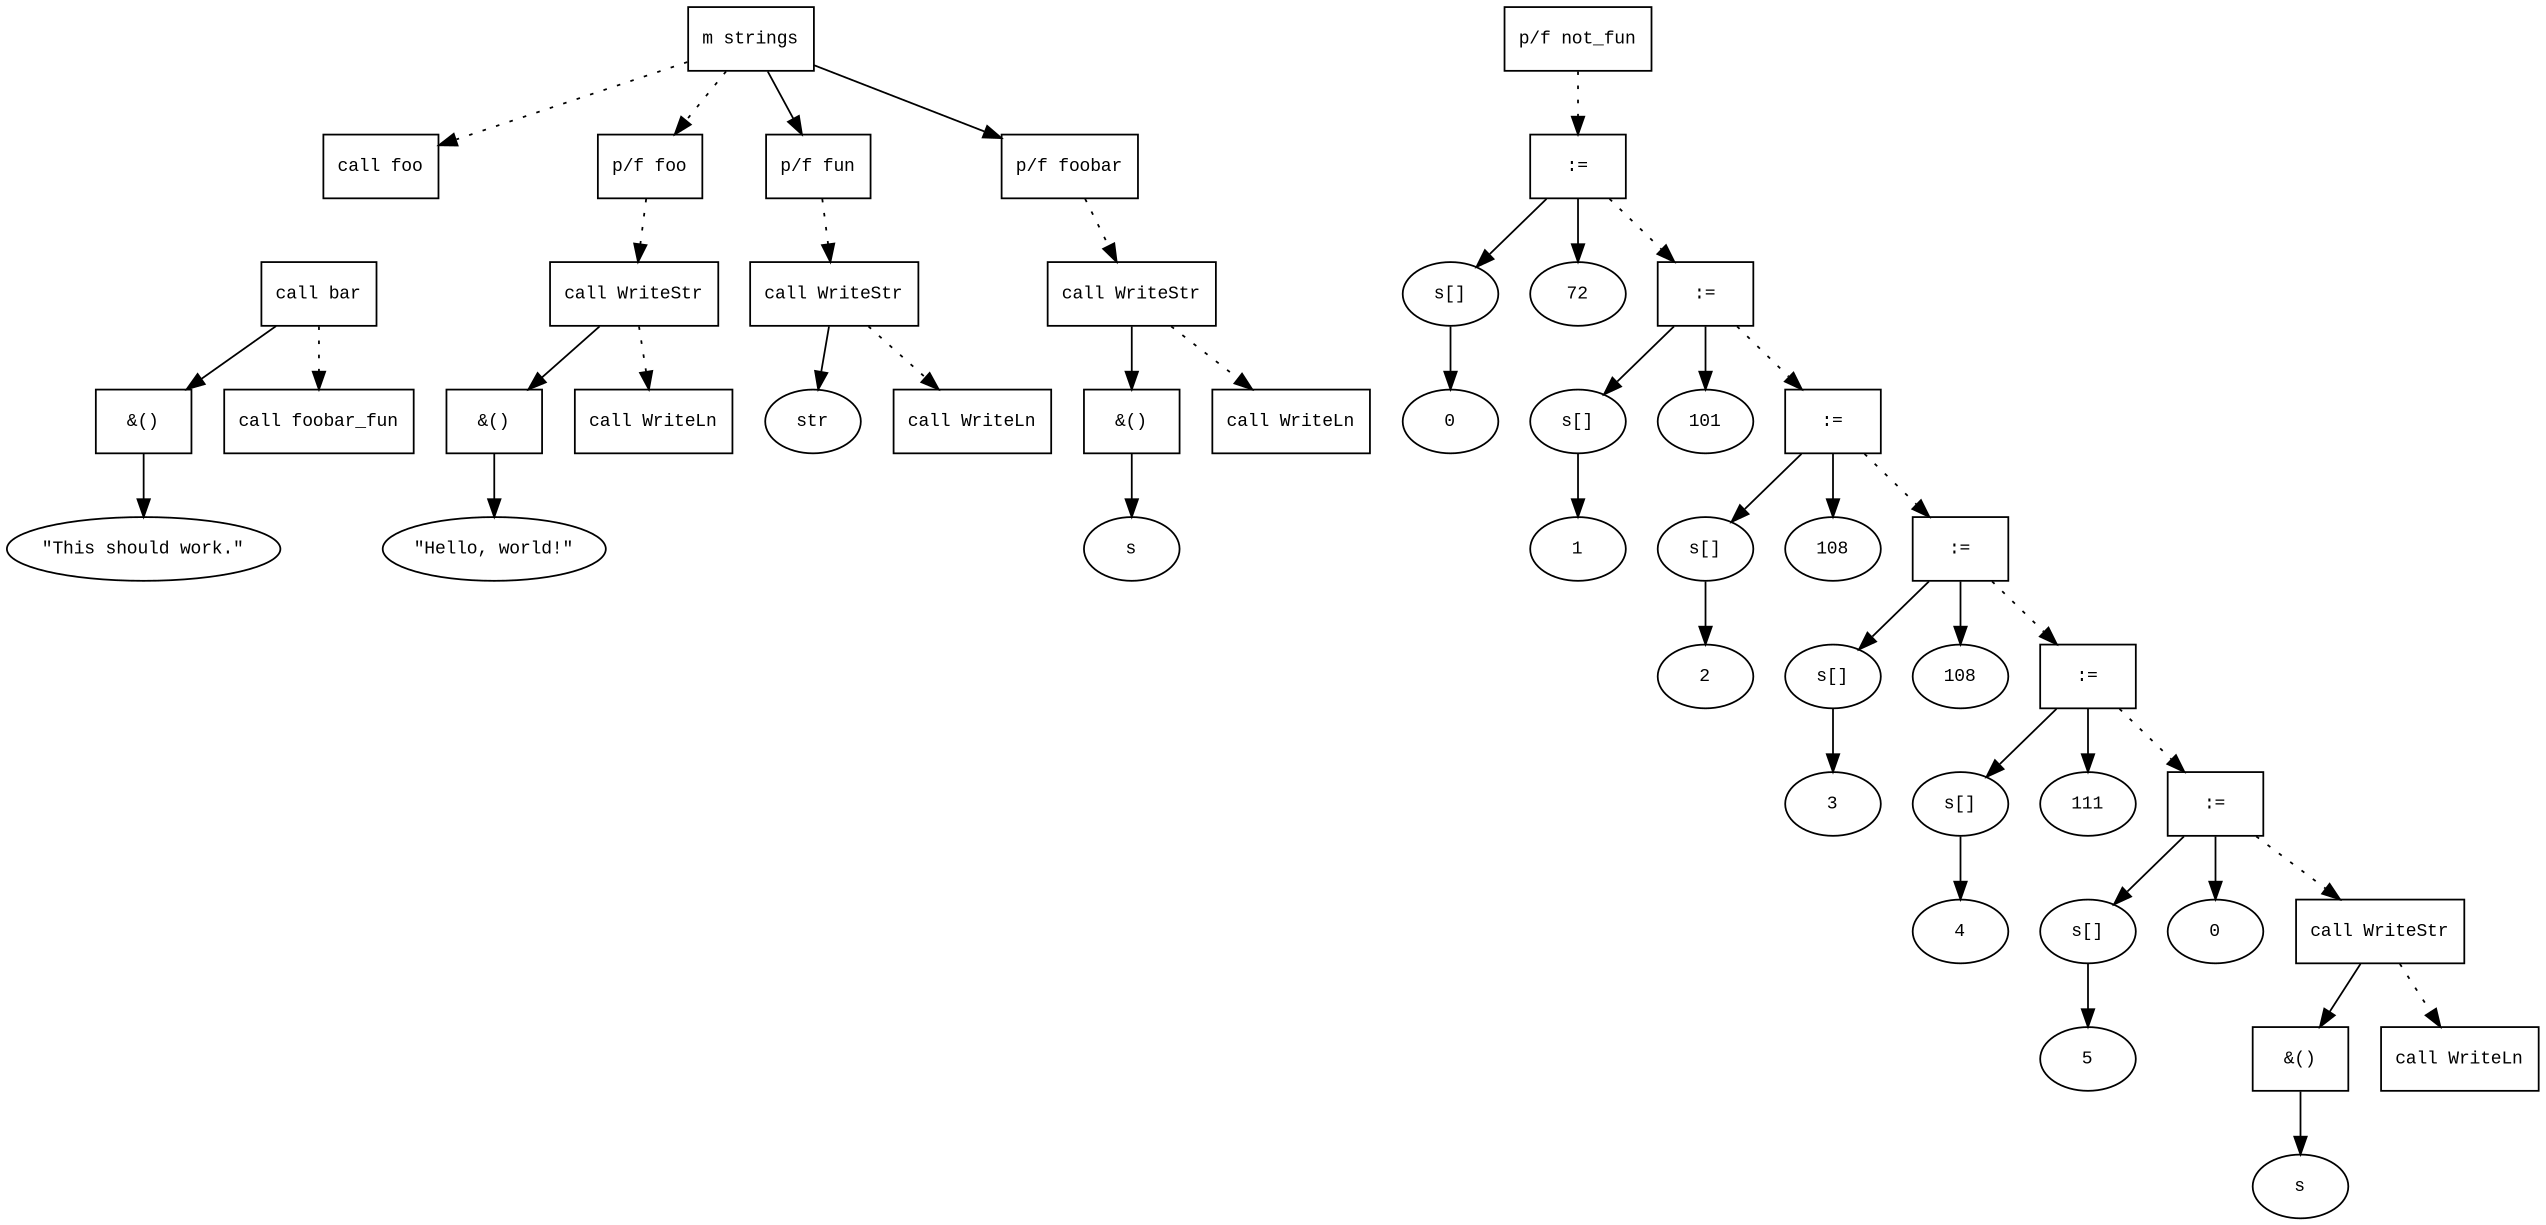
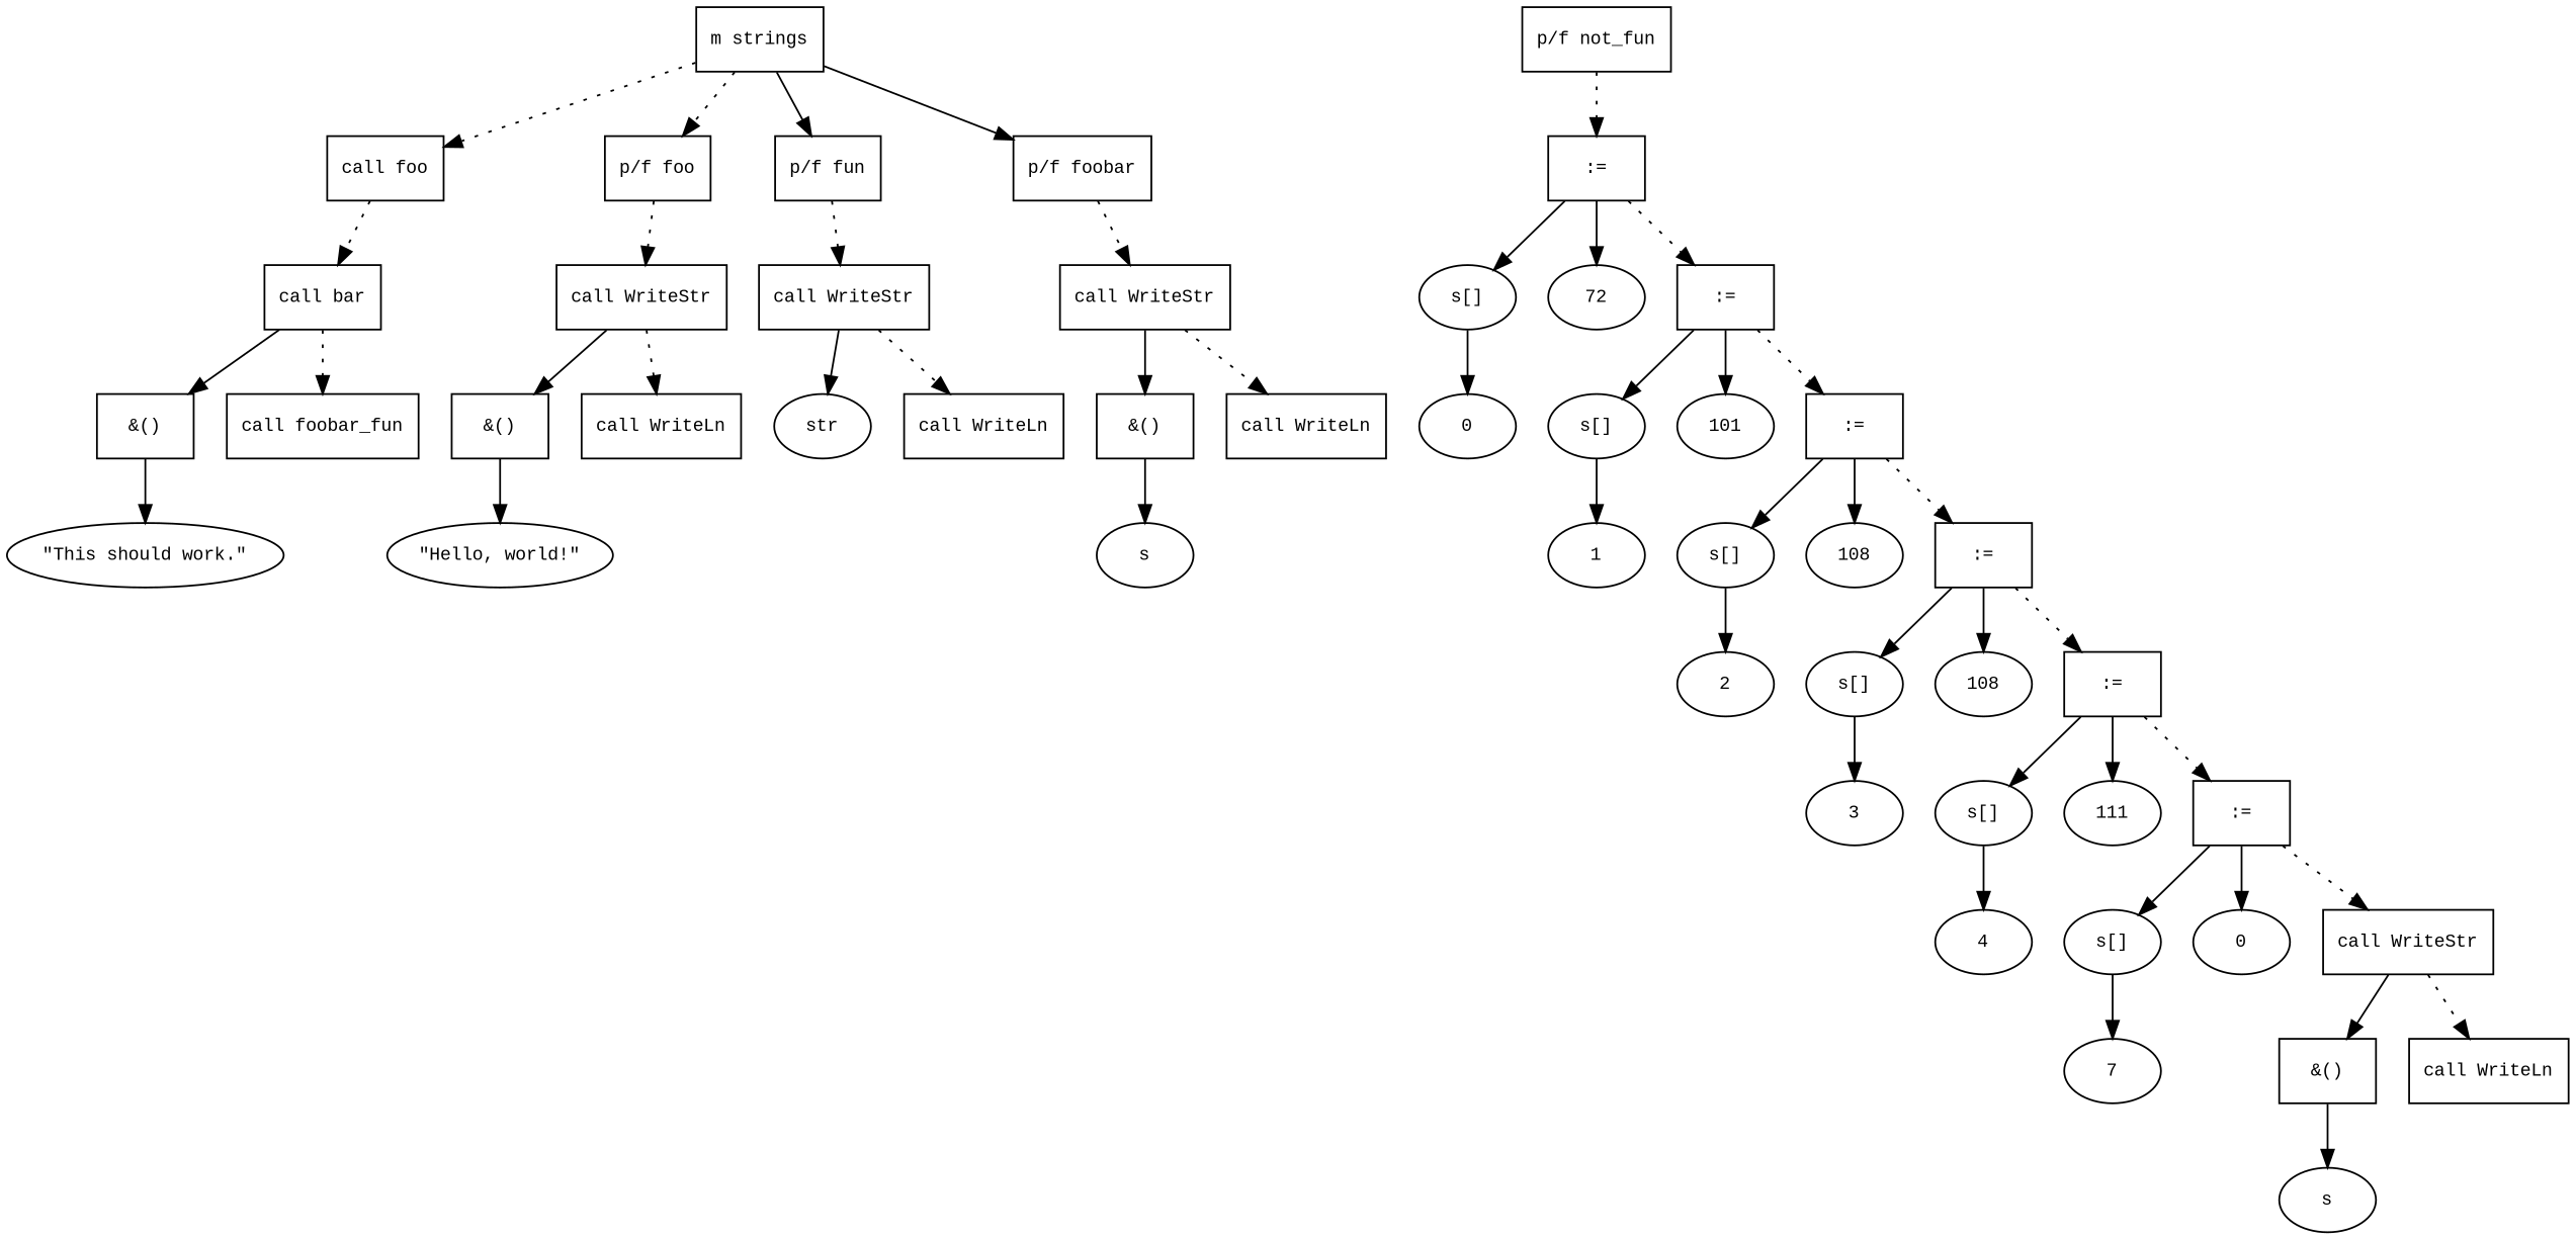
  digraph {
    fontname="Times New Roman"
    fontsize=10
    node [fontname="Courier New" fontsize=10 shape=box]
    edge [fontname="Times New Roman" fontsize=10]
    n1 [label="m strings"]
    n2 [label="call foo"]
    n3 [label="p/f foo"]
    n4 [label="p/f fun"]
    n5 [label="p/f foobar"]
    n6 [label="call bar"]
    n7 [label="call WriteStr"]
    n8 [label="call WriteStr"]
    n9 [label="call WriteStr"]
    n10 [label="p/f not_fun"]
    n11 [label=":="]
    n12 [label="&()"]
    n13 [label="call foobar_fun"]
    n14 [label="\"This should work.\"" shape=ellipse]
    n15 [label="&()"]
    n16 [label="call WriteLn"]
    n17 [label="\"Hello, world!\"" shape=ellipse]
    n18 [label=str shape=ellipse]
    n19 [label="call WriteLn"]
    n20 [label="&()"]
    n21 [label="call WriteLn"]
    n22 [label=s shape=ellipse]
    n23 [label="s[]" shape=ellipse]
    n24 [label=72 shape=ellipse]
    n25 [label=":="]
    n26 [label=0 shape=ellipse]
    n27 [label="s[]" shape=ellipse]
    n28 [label=101 shape=ellipse]
    n29 [label=":="]
    n30 [label=1 shape=ellipse]
    n31 [label="s[]" shape=ellipse]
    n32 [label=108 shape=ellipse]
    n33 [label=":="]
    n34 [label=2 shape=ellipse]
    n35 [label="s[]" shape=ellipse]
    n36 [label=108 shape=ellipse]
    n37 [label=":="]
    n38 [label=3 shape=ellipse]
    n39 [label="s[]" shape=ellipse]
    n40 [label=111 shape=ellipse]
    n41 [label=":="]
    n42 [label=4 shape=ellipse]
    n43 [label="s[]" shape=ellipse]
    n44 [label=0 shape=ellipse]
    n45 [label="call WriteStr"]
-   n46 [label=5 shape=ellipse]
+   n46 [label=7 shape=ellipse]
    n47 [label="&()"]
    n48 [label="call WriteLn"]
    n49 [label=s shape=ellipse]
    n1 -> n2 [style=dotted]
    n1 -> n3 [style=dotted]
    n1 -> n4
    n1 -> n5
+   n2 -> n6 [style=dotted]
    n3 -> n7 [style=dotted]
    n4 -> n8 [style=dotted]
    n5 -> n9 [style=dotted]
    n6 -> n12
    n6 -> n13 [style=dotted]
    n7 -> n15
    n7 -> n16 [style=dotted]
    n8 -> n18
    n8 -> n19 [style=dotted]
    n9 -> n20
    n9 -> n21 [style=dotted]
    n10 -> n11 [style=dotted]
    n11 -> n23
    n11 -> n24
    n11 -> n25 [style=dotted]
    n12 -> n14
    n15 -> n17
    n20 -> n22
    n23 -> n26
    n25 -> n27
    n25 -> n28
    n25 -> n29 [style=dotted]
    n27 -> n30
    n29 -> n31
    n29 -> n32
    n29 -> n33 [style=dotted]
    n31 -> n34
    n33 -> n35
    n33 -> n36
    n33 -> n37 [style=dotted]
    n35 -> n38
    n37 -> n39
    n37 -> n40
    n37 -> n41 [style=dotted]
    n39 -> n42
    n41 -> n43
    n41 -> n44
    n41 -> n45 [style=dotted]
    n43 -> n46
    n45 -> n47
    n45 -> n48 [style=dotted]
    n47 -> n49
  }
